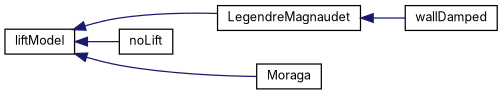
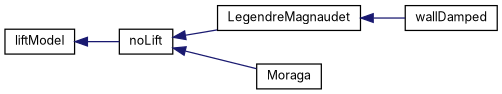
  digraph {
    fontname=Inter
    rankdir=LR
    node [color=black fontname=Inter fontsize=10 shape=record]
    edge [color=midnightblue dir=back fontname=Inter fontsize=10 labelfontname=Helvetica labelfontsize=10 style=solid]
    n1 [height=0.2 label=liftModel width=0.4]
    n2 [height=0.2 label=LegendreMagnaudet width=0.4]
    n3 [height=0.2 label=Moraga width=0.4]
    n4 [height=0.2 label=noLift width=0.4]
    n5 [height=0.2 label=wallDamped width=0.4]
-   n1 -> n2
-   n1 -> n3
+   n4 -> n2
+   n4 -> n3
    n1 -> n4
    n2 -> n5
  }
